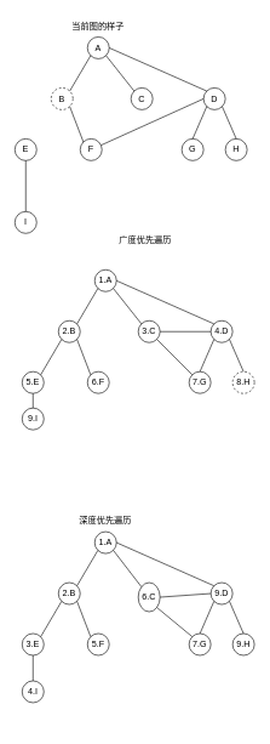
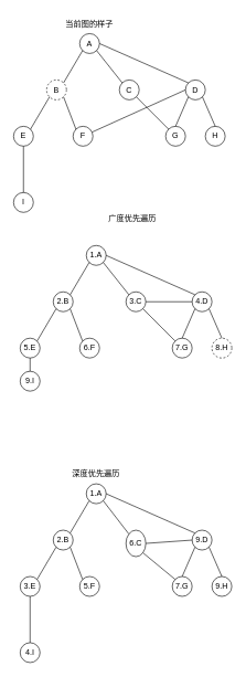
  <mxCell id="0" />
  <mxCell id="1" parent="0" />
  <mxCell id="2" value="A" style="ellipse;whiteSpace=wrap;html=1;aspect=fixed;" parent="1" vertex="1"><mxGeometry x="120" y="50" width="30" height="30" as="geometry" /></mxCell>
  <mxCell id="3" value="B" style="ellipse;whiteSpace=wrap;html=1;aspect=fixed;dashed=1;" parent="1" vertex="1"><mxGeometry x="70" y="120" width="30" height="30" as="geometry" /></mxCell>
  <mxCell id="4" value="E" style="ellipse;whiteSpace=wrap;html=1;aspect=fixed;" parent="1" vertex="1"><mxGeometry x="20" y="190" width="30" height="30" as="geometry" /></mxCell>
  <mxCell id="5" value="I" style="ellipse;whiteSpace=wrap;html=1;aspect=fixed;" parent="1" vertex="1"><mxGeometry x="20" y="290" width="30" height="30" as="geometry" /></mxCell>
  <mxCell id="6" value="F" style="ellipse;whiteSpace=wrap;html=1;aspect=fixed;" parent="1" vertex="1"><mxGeometry x="110" y="190" width="30" height="30" as="geometry" /></mxCell>
  <mxCell id="7" value="C" style="ellipse;whiteSpace=wrap;html=1;aspect=fixed;" parent="1" vertex="1"><mxGeometry x="180" y="120" width="30" height="30" as="geometry" /></mxCell>
  <mxCell id="8" value="D" style="ellipse;whiteSpace=wrap;html=1;aspect=fixed;" parent="1" vertex="1"><mxGeometry x="280" y="120" width="30" height="30" as="geometry" /></mxCell>
  <mxCell id="9" value="G" style="ellipse;whiteSpace=wrap;html=1;aspect=fixed;" parent="1" vertex="1"><mxGeometry x="250" y="190" width="30" height="30" as="geometry" /></mxCell>
  <mxCell id="10" value="" style="endArrow=none;html=1;entryX=0;entryY=1;entryDx=0;entryDy=0;exitX=1;exitY=0;exitDx=0;exitDy=0;" parent="1" source="3" target="2" edge="1"><mxGeometry width="50" height="50" relative="1" as="geometry"><mxPoint x="110" y="130" as="sourcePoint" /><mxPoint x="160" y="80" as="targetPoint" /></mxGeometry></mxCell>
+ <mxCell id="11" value="" style="endArrow=none;html=1;entryX=0;entryY=1;entryDx=0;entryDy=0;exitX=1;exitY=0;exitDx=0;exitDy=0;" parent="1" source="4" target="3" edge="1"><mxGeometry width="50" height="50" relative="1" as="geometry"><mxPoint x="105.607" y="134.393" as="sourcePoint" /><mxPoint x="134.393" y="85.607" as="targetPoint" /></mxGeometry></mxCell>
  <mxCell id="12" value="" style="endArrow=none;html=1;entryX=0.5;entryY=0;entryDx=0;entryDy=0;exitX=0.5;exitY=1;exitDx=0;exitDy=0;" parent="1" source="4" target="5" edge="1"><mxGeometry width="50" height="50" relative="1" as="geometry"><mxPoint x="115.607" y="144.393" as="sourcePoint" /><mxPoint x="144.393" y="95.607" as="targetPoint" /></mxGeometry></mxCell>
  <mxCell id="13" value="" style="endArrow=none;html=1;entryX=0;entryY=0;entryDx=0;entryDy=0;exitX=1;exitY=1;exitDx=0;exitDy=0;" parent="1" source="3" target="6" edge="1"><mxGeometry width="50" height="50" relative="1" as="geometry"><mxPoint x="125.607" y="154.393" as="sourcePoint" /><mxPoint x="154.393" y="105.607" as="targetPoint" /></mxGeometry></mxCell>
  <mxCell id="14" value="" style="endArrow=none;html=1;entryX=1;entryY=1;entryDx=0;entryDy=0;exitX=0;exitY=0;exitDx=0;exitDy=0;" parent="1" source="7" target="2" edge="1"><mxGeometry width="50" height="50" relative="1" as="geometry"><mxPoint x="135.607" y="164.393" as="sourcePoint" /><mxPoint x="164.393" y="115.607" as="targetPoint" /></mxGeometry></mxCell>
  <mxCell id="15" value="" style="endArrow=none;html=1;entryX=1;entryY=0.5;entryDx=0;entryDy=0;exitX=0;exitY=0;exitDx=0;exitDy=0;" parent="1" source="8" target="2" edge="1"><mxGeometry width="50" height="50" relative="1" as="geometry"><mxPoint x="145.607" y="174.393" as="sourcePoint" /><mxPoint x="174.393" y="125.607" as="targetPoint" /></mxGeometry></mxCell>
  <mxCell id="16" value="" style="endArrow=none;html=1;exitX=0;exitY=0.5;exitDx=0;exitDy=0;" parent="1" source="8" target="6" edge="1"><mxGeometry width="50" height="50" relative="1" as="geometry"><mxPoint x="155.607" y="184.393" as="sourcePoint" /><mxPoint x="184.393" y="135.607" as="targetPoint" /></mxGeometry></mxCell>
+ <mxCell id="17" value="" style="endArrow=none;html=1;entryX=1;entryY=1;entryDx=0;entryDy=0;exitX=0;exitY=0;exitDx=0;exitDy=0;" parent="1" source="9" target="7" edge="1"><mxGeometry width="50" height="50" relative="1" as="geometry"><mxPoint x="165.607" y="194.393" as="sourcePoint" /><mxPoint x="194.393" y="145.607" as="targetPoint" /></mxGeometry></mxCell>
  <mxCell id="18" value="" style="endArrow=none;html=1;entryX=0;entryY=1;entryDx=0;entryDy=0;exitX=0.5;exitY=0;exitDx=0;exitDy=0;" parent="1" source="9" target="8" edge="1"><mxGeometry width="50" height="50" relative="1" as="geometry"><mxPoint x="175.607" y="204.393" as="sourcePoint" /><mxPoint x="204.393" y="155.607" as="targetPoint" /></mxGeometry></mxCell>
  <mxCell id="19" value="H" style="ellipse;whiteSpace=wrap;html=1;aspect=fixed;" parent="1" vertex="1"><mxGeometry x="310" y="190" width="30" height="30" as="geometry" /></mxCell>
  <mxCell id="20" value="" style="endArrow=none;html=1;entryX=1;entryY=1;entryDx=0;entryDy=0;exitX=0.5;exitY=0;exitDx=0;exitDy=0;" parent="1" source="19" target="8" edge="1"><mxGeometry width="50" height="50" relative="1" as="geometry"><mxPoint x="195.607" y="224.393" as="sourcePoint" /><mxPoint x="224.393" y="175.607" as="targetPoint" /></mxGeometry></mxCell>
  <mxCell id="21" value="当前图的样子" style="text;html=1;strokeColor=none;fillColor=none;align=center;verticalAlign=middle;whiteSpace=wrap;rounded=0;" parent="1" vertex="1"><mxGeometry x="70" y="20" width="130" height="30" as="geometry" /></mxCell>
  <mxCell id="22" value="1.A" style="ellipse;whiteSpace=wrap;html=1;aspect=fixed;" parent="1" vertex="1"><mxGeometry x="130" y="370" width="30" height="30" as="geometry" /></mxCell>
  <mxCell id="23" value="2.B" style="ellipse;whiteSpace=wrap;html=1;aspect=fixed;" parent="1" vertex="1"><mxGeometry x="80" y="440" width="30" height="30" as="geometry" /></mxCell>
  <mxCell id="24" value="5.E" style="ellipse;whiteSpace=wrap;html=1;aspect=fixed;" parent="1" vertex="1"><mxGeometry x="30" y="510" width="30" height="30" as="geometry" /></mxCell>
  <mxCell id="25" value="9.I" style="ellipse;whiteSpace=wrap;html=1;aspect=fixed;" parent="1" vertex="1"><mxGeometry x="30" y="560" width="30" height="30" as="geometry" /></mxCell>
  <mxCell id="26" value="6.F" style="ellipse;whiteSpace=wrap;html=1;aspect=fixed;" parent="1" vertex="1"><mxGeometry x="120" y="510" width="30" height="30" as="geometry" /></mxCell>
  <mxCell id="27" value="3.C" style="ellipse;whiteSpace=wrap;html=1;aspect=fixed;" parent="1" vertex="1"><mxGeometry x="190" y="440" width="30" height="30" as="geometry" /></mxCell>
  <mxCell id="28" value="4.D" style="ellipse;whiteSpace=wrap;html=1;aspect=fixed;" parent="1" vertex="1"><mxGeometry x="290" y="440" width="30" height="30" as="geometry" /></mxCell>
  <mxCell id="29" value="7.G" style="ellipse;whiteSpace=wrap;html=1;aspect=fixed;" parent="1" vertex="1"><mxGeometry x="260" y="510" width="30" height="30" as="geometry" /></mxCell>
  <mxCell id="30" value="" style="endArrow=none;html=1;entryX=0;entryY=1;entryDx=0;entryDy=0;exitX=1;exitY=0;exitDx=0;exitDy=0;" parent="1" source="23" target="22" edge="1"><mxGeometry width="50" height="50" relative="1" as="geometry"><mxPoint x="120" y="450" as="sourcePoint" /><mxPoint x="170" y="400" as="targetPoint" /></mxGeometry></mxCell>
  <mxCell id="31" value="" style="endArrow=none;html=1;entryX=0;entryY=1;entryDx=0;entryDy=0;exitX=1;exitY=0;exitDx=0;exitDy=0;" parent="1" source="24" target="23" edge="1"><mxGeometry width="50" height="50" relative="1" as="geometry"><mxPoint x="115.607" y="454.393" as="sourcePoint" /><mxPoint x="144.393" y="405.607" as="targetPoint" /></mxGeometry></mxCell>
  <mxCell id="32" value="" style="endArrow=none;html=1;entryX=0.5;entryY=0;entryDx=0;entryDy=0;exitX=0.5;exitY=1;exitDx=0;exitDy=0;" parent="1" source="24" target="25" edge="1"><mxGeometry width="50" height="50" relative="1" as="geometry"><mxPoint x="125.607" y="464.393" as="sourcePoint" /><mxPoint x="154.393" y="415.607" as="targetPoint" /></mxGeometry></mxCell>
  <mxCell id="33" value="" style="endArrow=none;html=1;entryX=0;entryY=0;entryDx=0;entryDy=0;exitX=1;exitY=1;exitDx=0;exitDy=0;" parent="1" source="23" target="26" edge="1"><mxGeometry width="50" height="50" relative="1" as="geometry"><mxPoint x="135.607" y="474.393" as="sourcePoint" /><mxPoint x="164.393" y="425.607" as="targetPoint" /></mxGeometry></mxCell>
  <mxCell id="34" value="" style="endArrow=none;html=1;entryX=1;entryY=1;entryDx=0;entryDy=0;exitX=0;exitY=0;exitDx=0;exitDy=0;" parent="1" source="27" target="22" edge="1"><mxGeometry width="50" height="50" relative="1" as="geometry"><mxPoint x="145.607" y="484.393" as="sourcePoint" /><mxPoint x="174.393" y="435.607" as="targetPoint" /></mxGeometry></mxCell>
  <mxCell id="35" value="" style="endArrow=none;html=1;entryX=1;entryY=0.5;entryDx=0;entryDy=0;exitX=0;exitY=0;exitDx=0;exitDy=0;" parent="1" source="28" target="22" edge="1"><mxGeometry width="50" height="50" relative="1" as="geometry"><mxPoint x="155.607" y="494.393" as="sourcePoint" /><mxPoint x="184.393" y="445.607" as="targetPoint" /></mxGeometry></mxCell>
  <mxCell id="36" value="" style="endArrow=none;html=1;entryX=1;entryY=0.5;entryDx=0;entryDy=0;exitX=0;exitY=0.5;exitDx=0;exitDy=0;" parent="1" source="28" target="27" edge="1"><mxGeometry width="50" height="50" relative="1" as="geometry"><mxPoint x="165.607" y="504.393" as="sourcePoint" /><mxPoint x="194.393" y="455.607" as="targetPoint" /></mxGeometry></mxCell>
  <mxCell id="37" value="" style="endArrow=none;html=1;entryX=1;entryY=1;entryDx=0;entryDy=0;exitX=0;exitY=0;exitDx=0;exitDy=0;" parent="1" source="29" target="27" edge="1"><mxGeometry width="50" height="50" relative="1" as="geometry"><mxPoint x="175.607" y="514.393" as="sourcePoint" /><mxPoint x="204.393" y="465.607" as="targetPoint" /></mxGeometry></mxCell>
  <mxCell id="38" value="" style="endArrow=none;html=1;entryX=0;entryY=1;entryDx=0;entryDy=0;exitX=0.5;exitY=0;exitDx=0;exitDy=0;" parent="1" source="29" target="28" edge="1"><mxGeometry width="50" height="50" relative="1" as="geometry"><mxPoint x="185.607" y="524.393" as="sourcePoint" /><mxPoint x="214.393" y="475.607" as="targetPoint" /></mxGeometry></mxCell>
  <mxCell id="39" value="8.H" style="ellipse;whiteSpace=wrap;html=1;aspect=fixed;dashed=1;" parent="1" vertex="1"><mxGeometry x="320" y="510" width="30" height="30" as="geometry" /></mxCell>
  <mxCell id="40" value="" style="endArrow=none;html=1;entryX=1;entryY=1;entryDx=0;entryDy=0;exitX=0.5;exitY=0;exitDx=0;exitDy=0;" parent="1" source="39" target="28" edge="1"><mxGeometry width="50" height="50" relative="1" as="geometry"><mxPoint x="205.607" y="544.393" as="sourcePoint" /><mxPoint x="234.393" y="495.607" as="targetPoint" /></mxGeometry></mxCell>
  <mxCell id="41" value="广度优先遍历" style="text;html=1;strokeColor=none;fillColor=none;align=center;verticalAlign=middle;whiteSpace=wrap;rounded=0;" parent="1" vertex="1"><mxGeometry x="135" y="315" width="130" height="30" as="geometry" /></mxCell>
  <mxCell id="42" value="1.A" style="ellipse;whiteSpace=wrap;html=1;aspect=fixed;" parent="1" vertex="1"><mxGeometry x="130" y="730" width="30" height="30" as="geometry" /></mxCell>
  <mxCell id="43" value="2.B" style="ellipse;whiteSpace=wrap;html=1;aspect=fixed;" parent="1" vertex="1"><mxGeometry x="80" y="800" width="30" height="30" as="geometry" /></mxCell>
  <mxCell id="44" value="3.E" style="ellipse;whiteSpace=wrap;html=1;aspect=fixed;" parent="1" vertex="1"><mxGeometry x="30" y="870" width="30" height="30" as="geometry" /></mxCell>
- <mxCell id="45" value="4.I" style="ellipse;whiteSpace=wrap;html=1;aspect=fixed;" parent="1" vertex="1"><mxGeometry x="30" y="935" width="30" height="30" as="geometry" /></mxCell>
+ <mxCell id="45" value="4.I" style="ellipse;whiteSpace=wrap;html=1;aspect=fixed;" parent="1" vertex="1"><mxGeometry x="30" y="970" width="30" height="30" as="geometry" /></mxCell>
  <mxCell id="46" value="5.F" style="ellipse;whiteSpace=wrap;html=1;aspect=fixed;" parent="1" vertex="1"><mxGeometry x="120" y="870" width="30" height="30" as="geometry" /></mxCell>
  <mxCell id="47" value="6.C" style="ellipse;whiteSpace=wrap;html=1;aspect=fixed;" parent="1" vertex="1"><mxGeometry x="190" y="800" width="30" height="40" as="geometry" /></mxCell>
  <mxCell id="48" value="9.D" style="ellipse;whiteSpace=wrap;html=1;aspect=fixed;" parent="1" vertex="1"><mxGeometry x="290" y="800" width="30" height="30" as="geometry" /></mxCell>
  <mxCell id="49" value="7.G" style="ellipse;whiteSpace=wrap;html=1;aspect=fixed;" parent="1" vertex="1"><mxGeometry x="260" y="870" width="30" height="30" as="geometry" /></mxCell>
  <mxCell id="50" value="" style="endArrow=none;html=1;entryX=0;entryY=1;entryDx=0;entryDy=0;exitX=1;exitY=0;exitDx=0;exitDy=0;" parent="1" source="43" target="42" edge="1"><mxGeometry width="50" height="50" relative="1" as="geometry"><mxPoint x="120" y="810" as="sourcePoint" /><mxPoint x="170" y="760" as="targetPoint" /></mxGeometry></mxCell>
  <mxCell id="51" value="" style="endArrow=none;html=1;entryX=0;entryY=1;entryDx=0;entryDy=0;exitX=1;exitY=0;exitDx=0;exitDy=0;" parent="1" source="44" target="43" edge="1"><mxGeometry width="50" height="50" relative="1" as="geometry"><mxPoint x="115.607" y="814.393" as="sourcePoint" /><mxPoint x="144.393" y="765.607" as="targetPoint" /></mxGeometry></mxCell>
  <mxCell id="52" value="" style="endArrow=none;html=1;entryX=0.5;entryY=0;entryDx=0;entryDy=0;exitX=0.5;exitY=1;exitDx=0;exitDy=0;" parent="1" source="44" target="45" edge="1"><mxGeometry width="50" height="50" relative="1" as="geometry"><mxPoint x="125.607" y="824.393" as="sourcePoint" /><mxPoint x="154.393" y="775.607" as="targetPoint" /></mxGeometry></mxCell>
  <mxCell id="53" value="" style="endArrow=none;html=1;entryX=0;entryY=0;entryDx=0;entryDy=0;exitX=1;exitY=1;exitDx=0;exitDy=0;" parent="1" source="43" target="46" edge="1"><mxGeometry width="50" height="50" relative="1" as="geometry"><mxPoint x="135.607" y="834.393" as="sourcePoint" /><mxPoint x="164.393" y="785.607" as="targetPoint" /></mxGeometry></mxCell>
  <mxCell id="54" value="" style="endArrow=none;html=1;entryX=1;entryY=1;entryDx=0;entryDy=0;exitX=0;exitY=0;exitDx=0;exitDy=0;" parent="1" source="47" target="42" edge="1"><mxGeometry width="50" height="50" relative="1" as="geometry"><mxPoint x="145.607" y="844.393" as="sourcePoint" /><mxPoint x="174.393" y="795.607" as="targetPoint" /></mxGeometry></mxCell>
  <mxCell id="55" value="" style="endArrow=none;html=1;entryX=1;entryY=0.5;entryDx=0;entryDy=0;exitX=0;exitY=0;exitDx=0;exitDy=0;" parent="1" source="48" target="42" edge="1"><mxGeometry width="50" height="50" relative="1" as="geometry"><mxPoint x="155.607" y="854.393" as="sourcePoint" /><mxPoint x="184.393" y="805.607" as="targetPoint" /></mxGeometry></mxCell>
  <mxCell id="56" value="" style="endArrow=none;html=1;entryX=1;entryY=0.5;entryDx=0;entryDy=0;exitX=0;exitY=0.5;exitDx=0;exitDy=0;" parent="1" source="48" target="47" edge="1"><mxGeometry width="50" height="50" relative="1" as="geometry"><mxPoint x="165.607" y="864.393" as="sourcePoint" /><mxPoint x="194.393" y="815.607" as="targetPoint" /></mxGeometry></mxCell>
  <mxCell id="57" value="" style="endArrow=none;html=1;entryX=1;entryY=1;entryDx=0;entryDy=0;exitX=0;exitY=0;exitDx=0;exitDy=0;" parent="1" source="49" target="47" edge="1"><mxGeometry width="50" height="50" relative="1" as="geometry"><mxPoint x="175.607" y="874.393" as="sourcePoint" /><mxPoint x="204.393" y="825.607" as="targetPoint" /></mxGeometry></mxCell>
  <mxCell id="58" value="" style="endArrow=none;html=1;entryX=0;entryY=1;entryDx=0;entryDy=0;exitX=0.5;exitY=0;exitDx=0;exitDy=0;" parent="1" source="49" target="48" edge="1"><mxGeometry width="50" height="50" relative="1" as="geometry"><mxPoint x="185.607" y="884.393" as="sourcePoint" /><mxPoint x="214.393" y="835.607" as="targetPoint" /></mxGeometry></mxCell>
  <mxCell id="59" value="9.H" style="ellipse;whiteSpace=wrap;html=1;aspect=fixed;" parent="1" vertex="1"><mxGeometry x="320" y="870" width="30" height="30" as="geometry" /></mxCell>
  <mxCell id="60" value="" style="endArrow=none;html=1;entryX=1;entryY=1;entryDx=0;entryDy=0;exitX=0.5;exitY=0;exitDx=0;exitDy=0;" parent="1" source="59" target="48" edge="1"><mxGeometry width="50" height="50" relative="1" as="geometry"><mxPoint x="205.607" y="904.393" as="sourcePoint" /><mxPoint x="234.393" y="855.607" as="targetPoint" /></mxGeometry></mxCell>
  <mxCell id="61" value="深度优先遍历" style="text;html=1;strokeColor=none;fillColor=none;align=center;verticalAlign=middle;whiteSpace=wrap;rounded=0;" parent="1" vertex="1"><mxGeometry x="80" y="700" width="130" height="30" as="geometry" /></mxCell>
